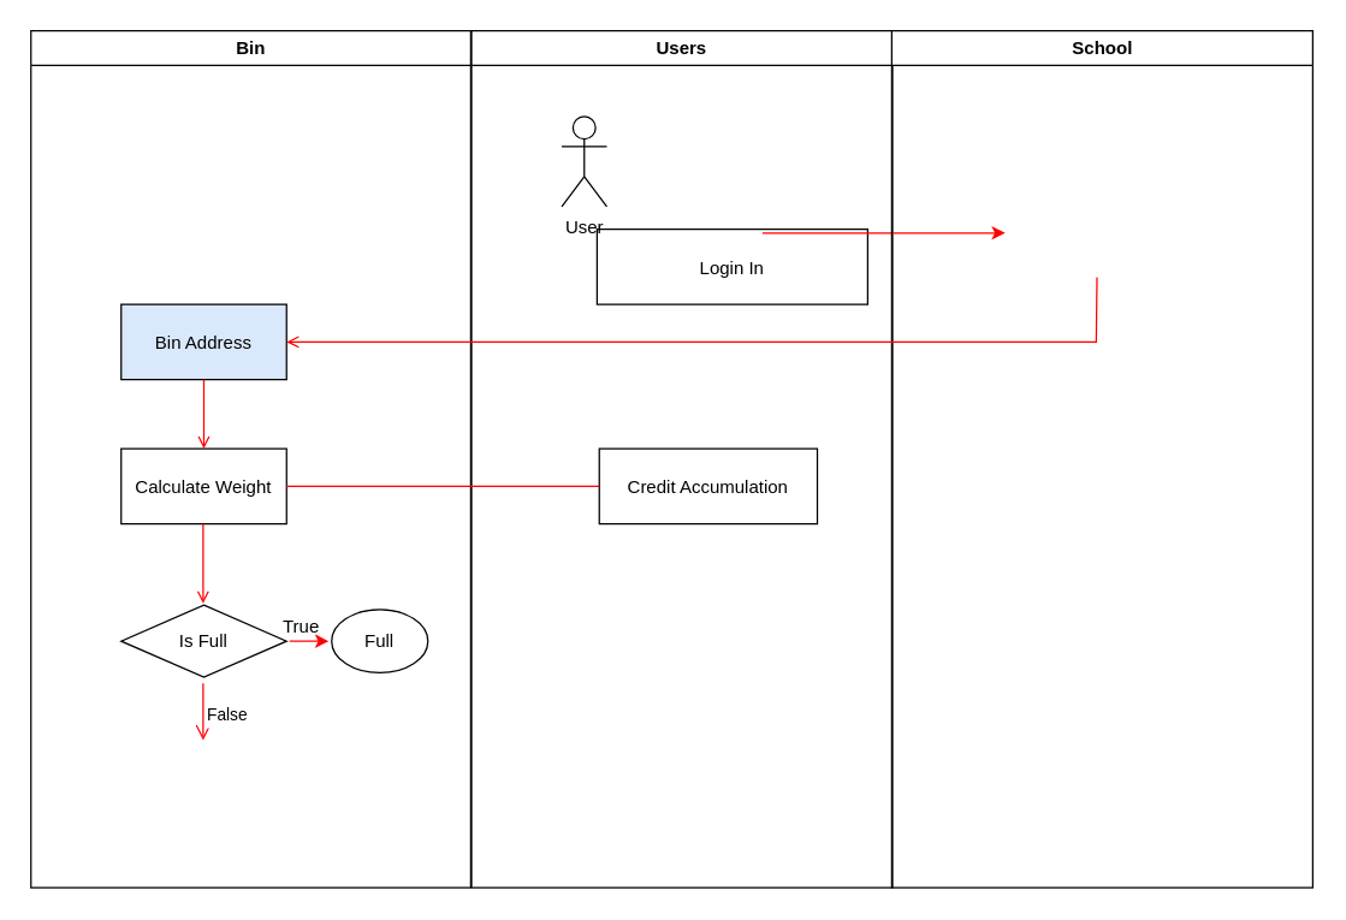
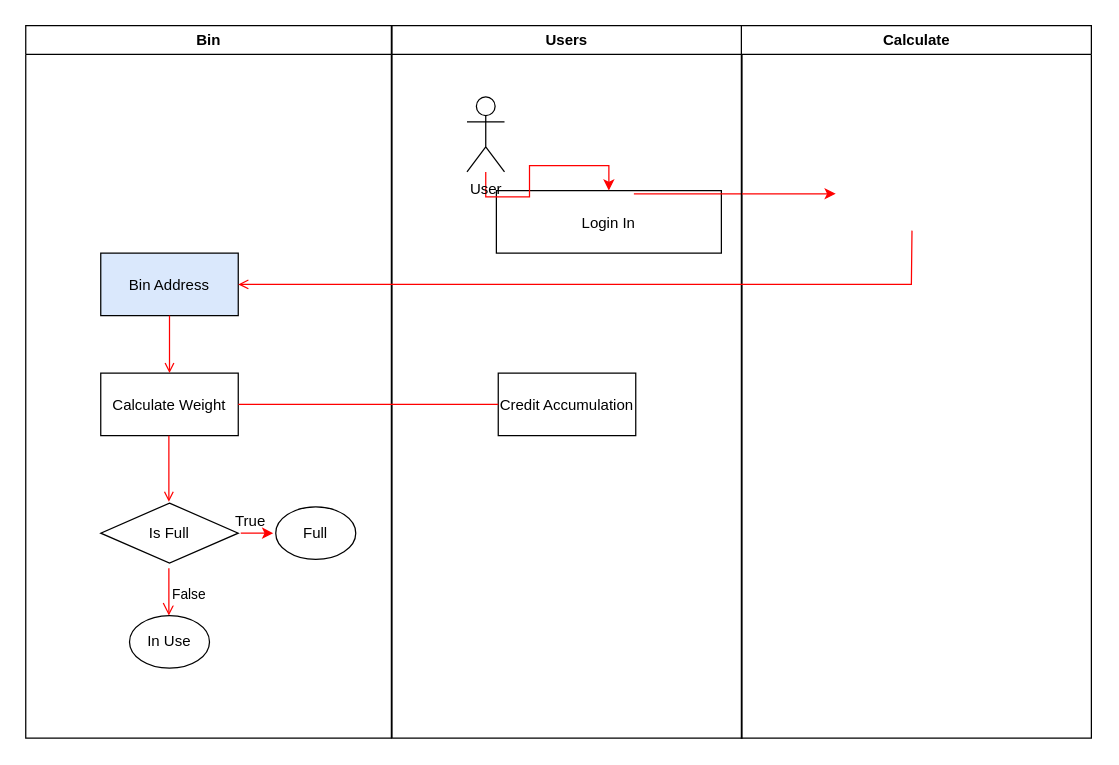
  <mxCell id="0" />
  <mxCell id="1" parent="0" />
  <mxCell id="2" value="Bin" style="swimlane;whiteSpace=wrap" parent="1" vertex="1"><mxGeometry x="20" y="20" width="292.5" height="570" as="geometry" /></mxCell>
  <mxCell id="3" value="Bin Address" style="fillColor=#dae8fc;" parent="2" vertex="1"><mxGeometry x="60" y="182" width="110" height="50" as="geometry" /></mxCell>
  <mxCell id="4" value="Calculate Weight" style="" parent="2" vertex="1"><mxGeometry x="60" y="278" width="110" height="50" as="geometry" /></mxCell>
  <mxCell id="5" value="" style="endArrow=open;strokeColor=#FF0000;endFill=1;rounded=0" parent="2" source="3" target="4" edge="1"><mxGeometry relative="1" as="geometry" /></mxCell>
  <mxCell id="6" value="" style="endArrow=open;strokeColor=#FF0000;endFill=1;rounded=0" edge="1" parent="2"><mxGeometry relative="1" as="geometry"><mxPoint x="114.5" y="328" as="sourcePoint" /><mxPoint x="114.5" y="381" as="targetPoint" /></mxGeometry></mxCell>
  <mxCell id="7" value="Is Full" style="rhombus;whiteSpace=wrap;html=1;" vertex="1" parent="2"><mxGeometry x="60" y="382" width="110" height="48" as="geometry" /></mxCell>
  <mxCell id="8" value="False" style="edgeStyle=elbowEdgeStyle;elbow=horizontal;align=left;verticalAlign=top;endArrow=open;endSize=8;strokeColor=#FF0000;endFill=1;rounded=0" edge="1" parent="2"><mxGeometry x="-0.584" y="1" relative="1" as="geometry"><mxPoint x="115" y="472" as="targetPoint" /><mxPoint x="114.5" y="434" as="sourcePoint" /><Array as="points"><mxPoint x="114.5" y="491" /></Array><mxPoint as="offset" /></mxGeometry></mxCell>
  <mxCell id="9" value="" style="endArrow=classic;html=1;rounded=0;strokeColor=#FF0000;" edge="1" parent="2"><mxGeometry width="50" height="50" relative="1" as="geometry"><mxPoint x="172" y="406" as="sourcePoint" /><mxPoint x="198" y="406" as="targetPoint" /></mxGeometry></mxCell>
  <mxCell id="10" value="Full" style="ellipse;whiteSpace=wrap;html=1;" vertex="1" parent="2"><mxGeometry x="200" y="385" width="64" height="42" as="geometry" /></mxCell>
+ <mxCell id="11" value="In Use" style="ellipse;whiteSpace=wrap;html=1;" vertex="1" parent="2"><mxGeometry x="83" y="472" width="64" height="42" as="geometry" /></mxCell>
  <mxCell id="12" value="True" style="text;html=1;strokeColor=none;fillColor=none;align=center;verticalAlign=middle;whiteSpace=wrap;rounded=0;" vertex="1" parent="2"><mxGeometry x="150" y="382" width="60" height="30" as="geometry" /></mxCell>
  <mxCell id="13" value="Users" style="swimlane;whiteSpace=wrap" parent="1" vertex="1"><mxGeometry x="313" y="20" width="280" height="570" as="geometry" /></mxCell>
  <mxCell id="14" value="Login In" style="" parent="13" vertex="1"><mxGeometry x="83.5" y="132" width="180" height="50" as="geometry" /></mxCell>
- <mxCell id="15" value="Credit Accumulation" style="" parent="13" vertex="1"><mxGeometry x="85" y="278" width="145" height="50" as="geometry" /></mxCell>
+ <mxCell id="15" value="Credit Accumulation" style="" parent="13" vertex="1"><mxGeometry x="85" y="278" width="110" height="50" as="geometry" /></mxCell>
  <mxCell id="16" value="" style="endArrow=classic;html=1;rounded=0;fillColor=#a20025;strokeColor=#FF0000;" edge="1" parent="13"><mxGeometry width="50" height="50" relative="1" as="geometry"><mxPoint x="193.5" y="134.5" as="sourcePoint" /><mxPoint x="355" y="134.5" as="targetPoint" /></mxGeometry></mxCell>
+ <mxCell id="17" value="" style="edgeStyle=orthogonalEdgeStyle;rounded=0;orthogonalLoop=1;jettySize=auto;html=1;strokeColor=#FF0000;" edge="1" parent="13" source="18" target="14"><mxGeometry relative="1" as="geometry" /></mxCell>
  <mxCell id="18" value="User" style="shape=umlActor;verticalLabelPosition=bottom;verticalAlign=top;html=1;outlineConnect=0;" vertex="1" parent="13"><mxGeometry x="60" y="57" width="30" height="60" as="geometry" /></mxCell>
- <mxCell id="19" value="School" style="swimlane;whiteSpace=wrap" parent="1" vertex="1"><mxGeometry x="592.5" y="20" width="280" height="570" as="geometry" /></mxCell>
+ <mxCell id="19" value="Calculate" style="swimlane;whiteSpace=wrap" parent="1" vertex="1"><mxGeometry x="592.5" y="20" width="280" height="570" as="geometry" /></mxCell>
  <mxCell id="20" value="" style="edgeStyle=elbowEdgeStyle;elbow=horizontal;strokeColor=#FF0000;endArrow=open;endFill=1;rounded=0;entryX=1;entryY=0.5;entryDx=0;entryDy=0;" edge="1" parent="19" target="3"><mxGeometry width="100" height="100" relative="1" as="geometry"><mxPoint x="136.5" y="164" as="sourcePoint" /><mxPoint x="-10" y="249" as="targetPoint" /><Array as="points"><mxPoint x="136" y="219" /></Array></mxGeometry></mxCell>
  <mxCell id="21" value="" style="endArrow=none;strokeColor=#FF0000;endFill=1;rounded=0;" parent="1" source="4" target="15" edge="1"><mxGeometry relative="1" as="geometry" /></mxCell>
